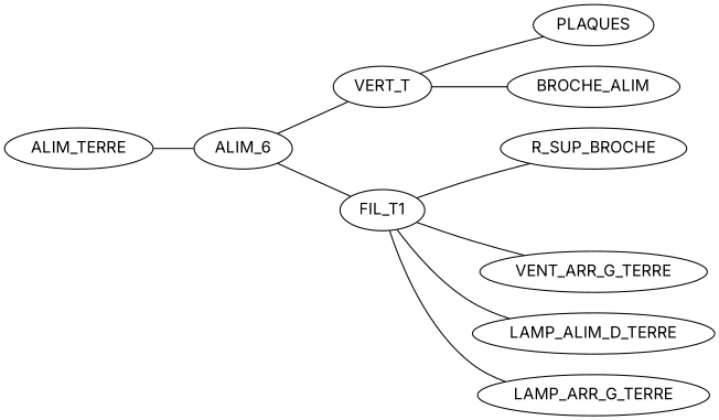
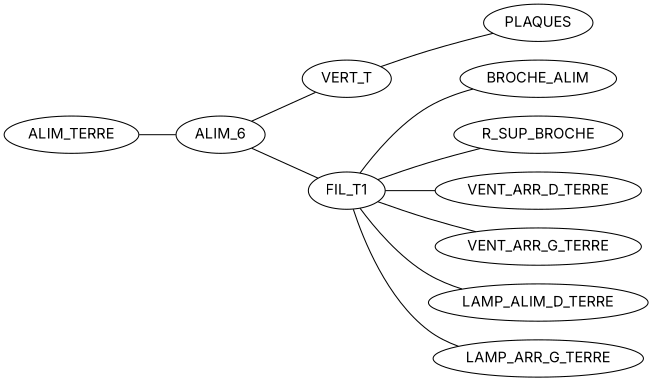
  graph {
    fontname=Inter
    rankdir=LR
    node [fontname=Inter]
    edge [fontname=Inter]
    n1 [label=ALIM_6]
    ALIM_TERRE
    VERT_T
    FIL_T1
    PLAQUES
    n6 [label=R_SUP_BROCHE]
+   VENT_ARR_D_TERRE
    VENT_ARR_G_TERRE
    n9 [label=LAMP_ALIM_D_TERRE]
    LAMP_ARR_G_TERRE
    n11 [label=BROCHE_ALIM]
    n1 -- VERT_T
    n1 -- FIL_T1
    ALIM_TERRE -- n1
    VERT_T -- PLAQUES
    FIL_T1 -- n6
+   FIL_T1 -- VENT_ARR_D_TERRE
    FIL_T1 -- VENT_ARR_G_TERRE
    FIL_T1 -- n9
    FIL_T1 -- LAMP_ARR_G_TERRE
-   VERT_T -- n11
+   FIL_T1 -- n11
  }
